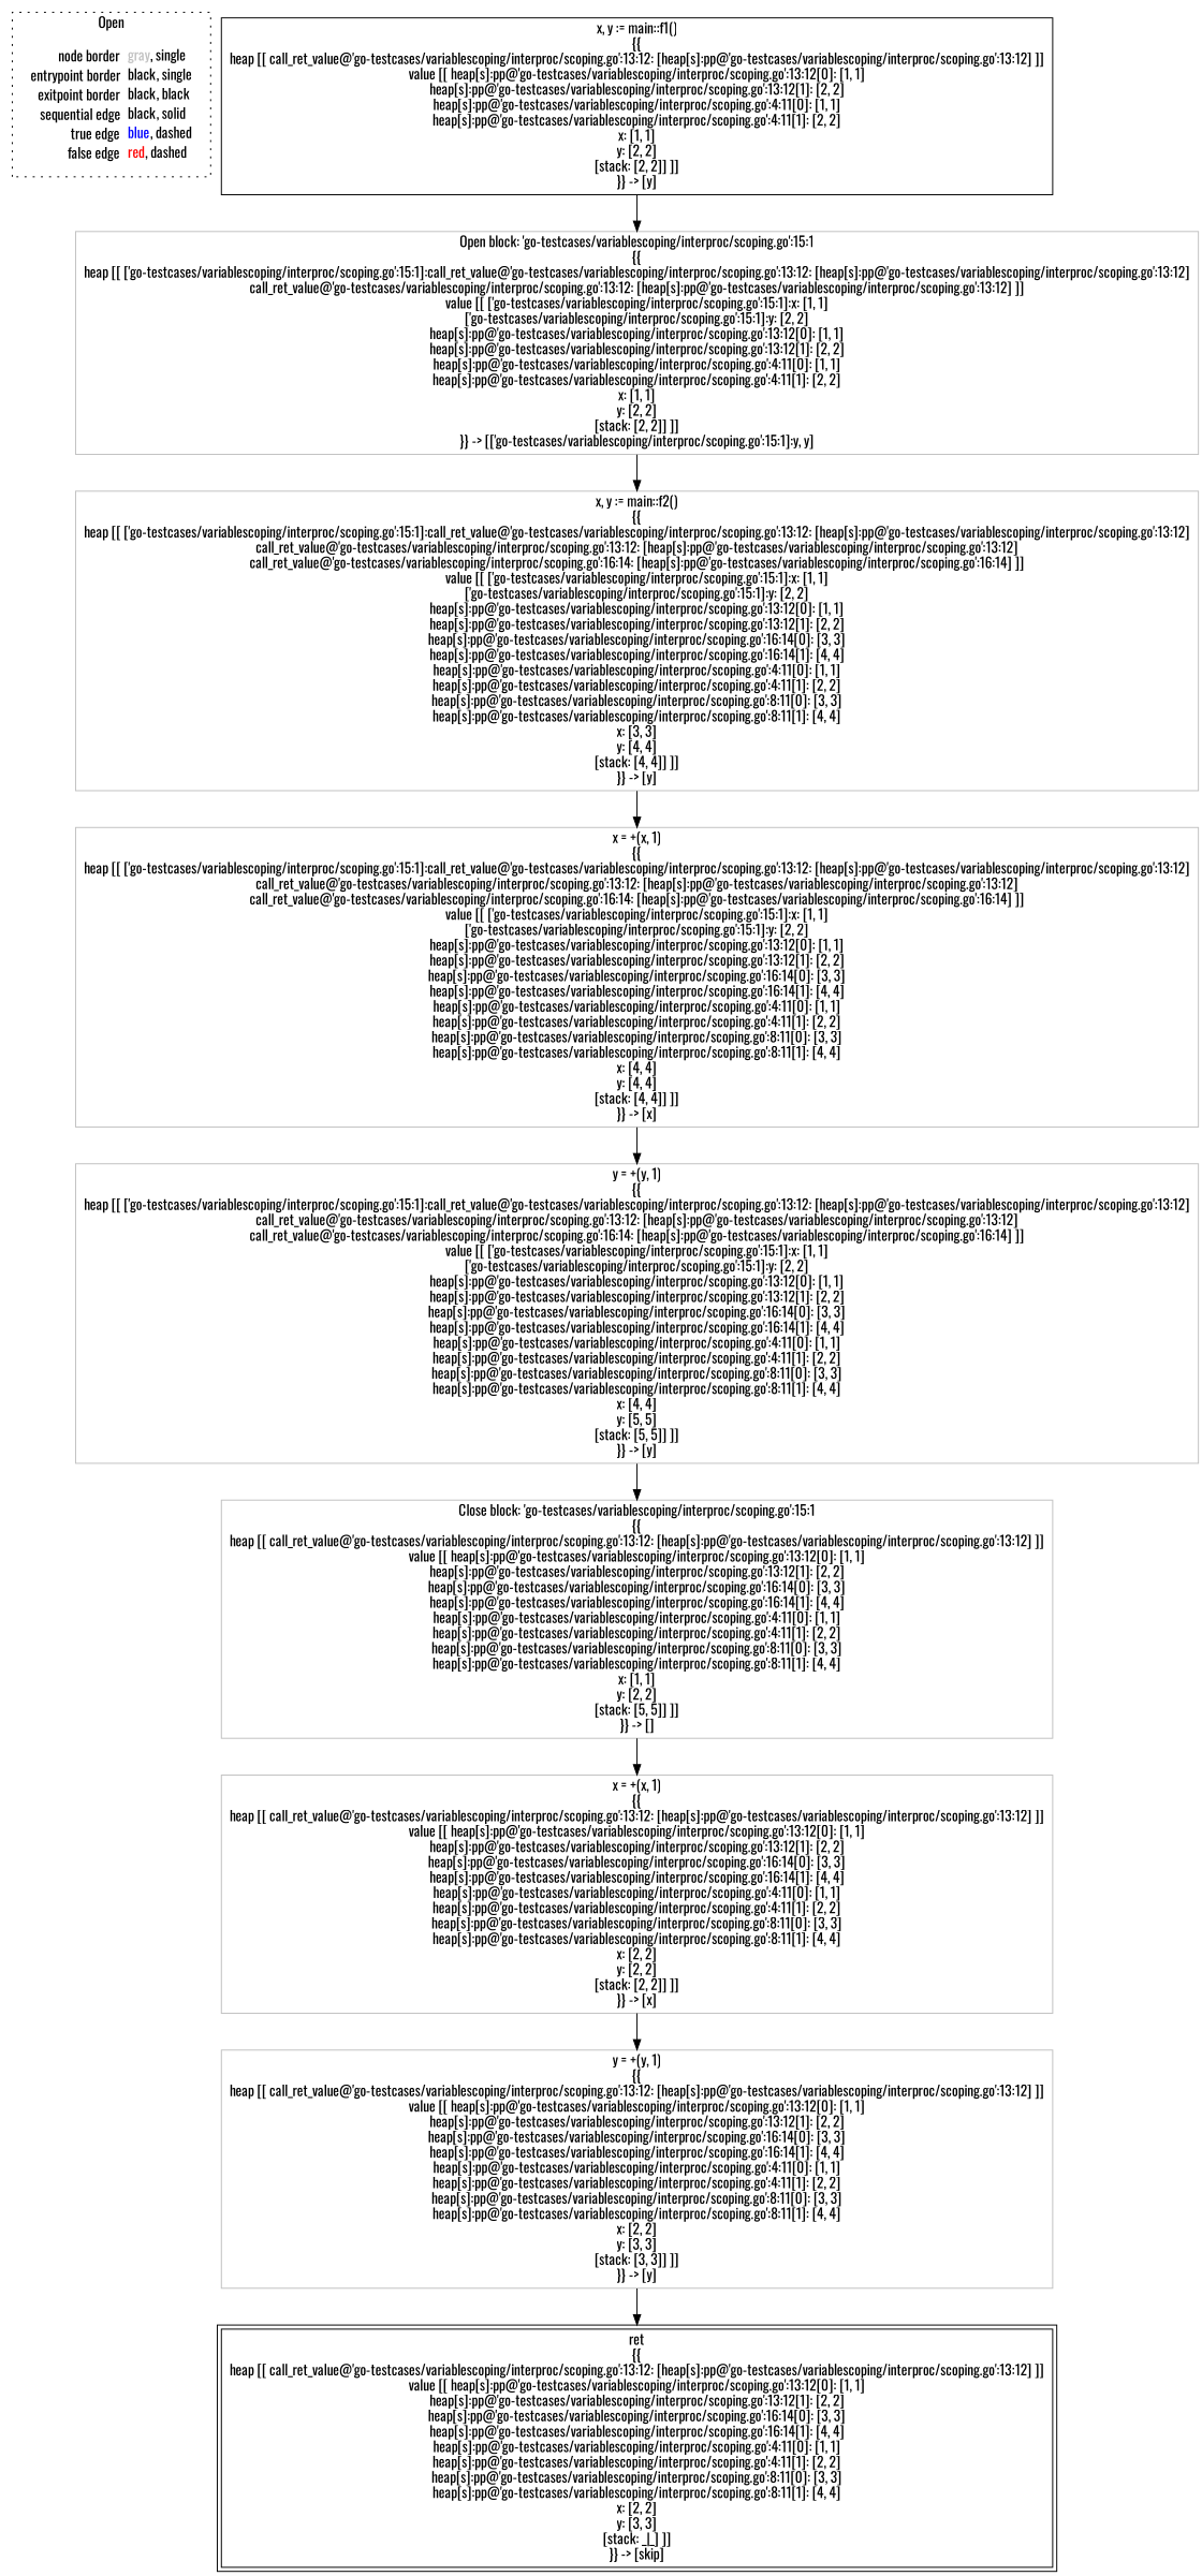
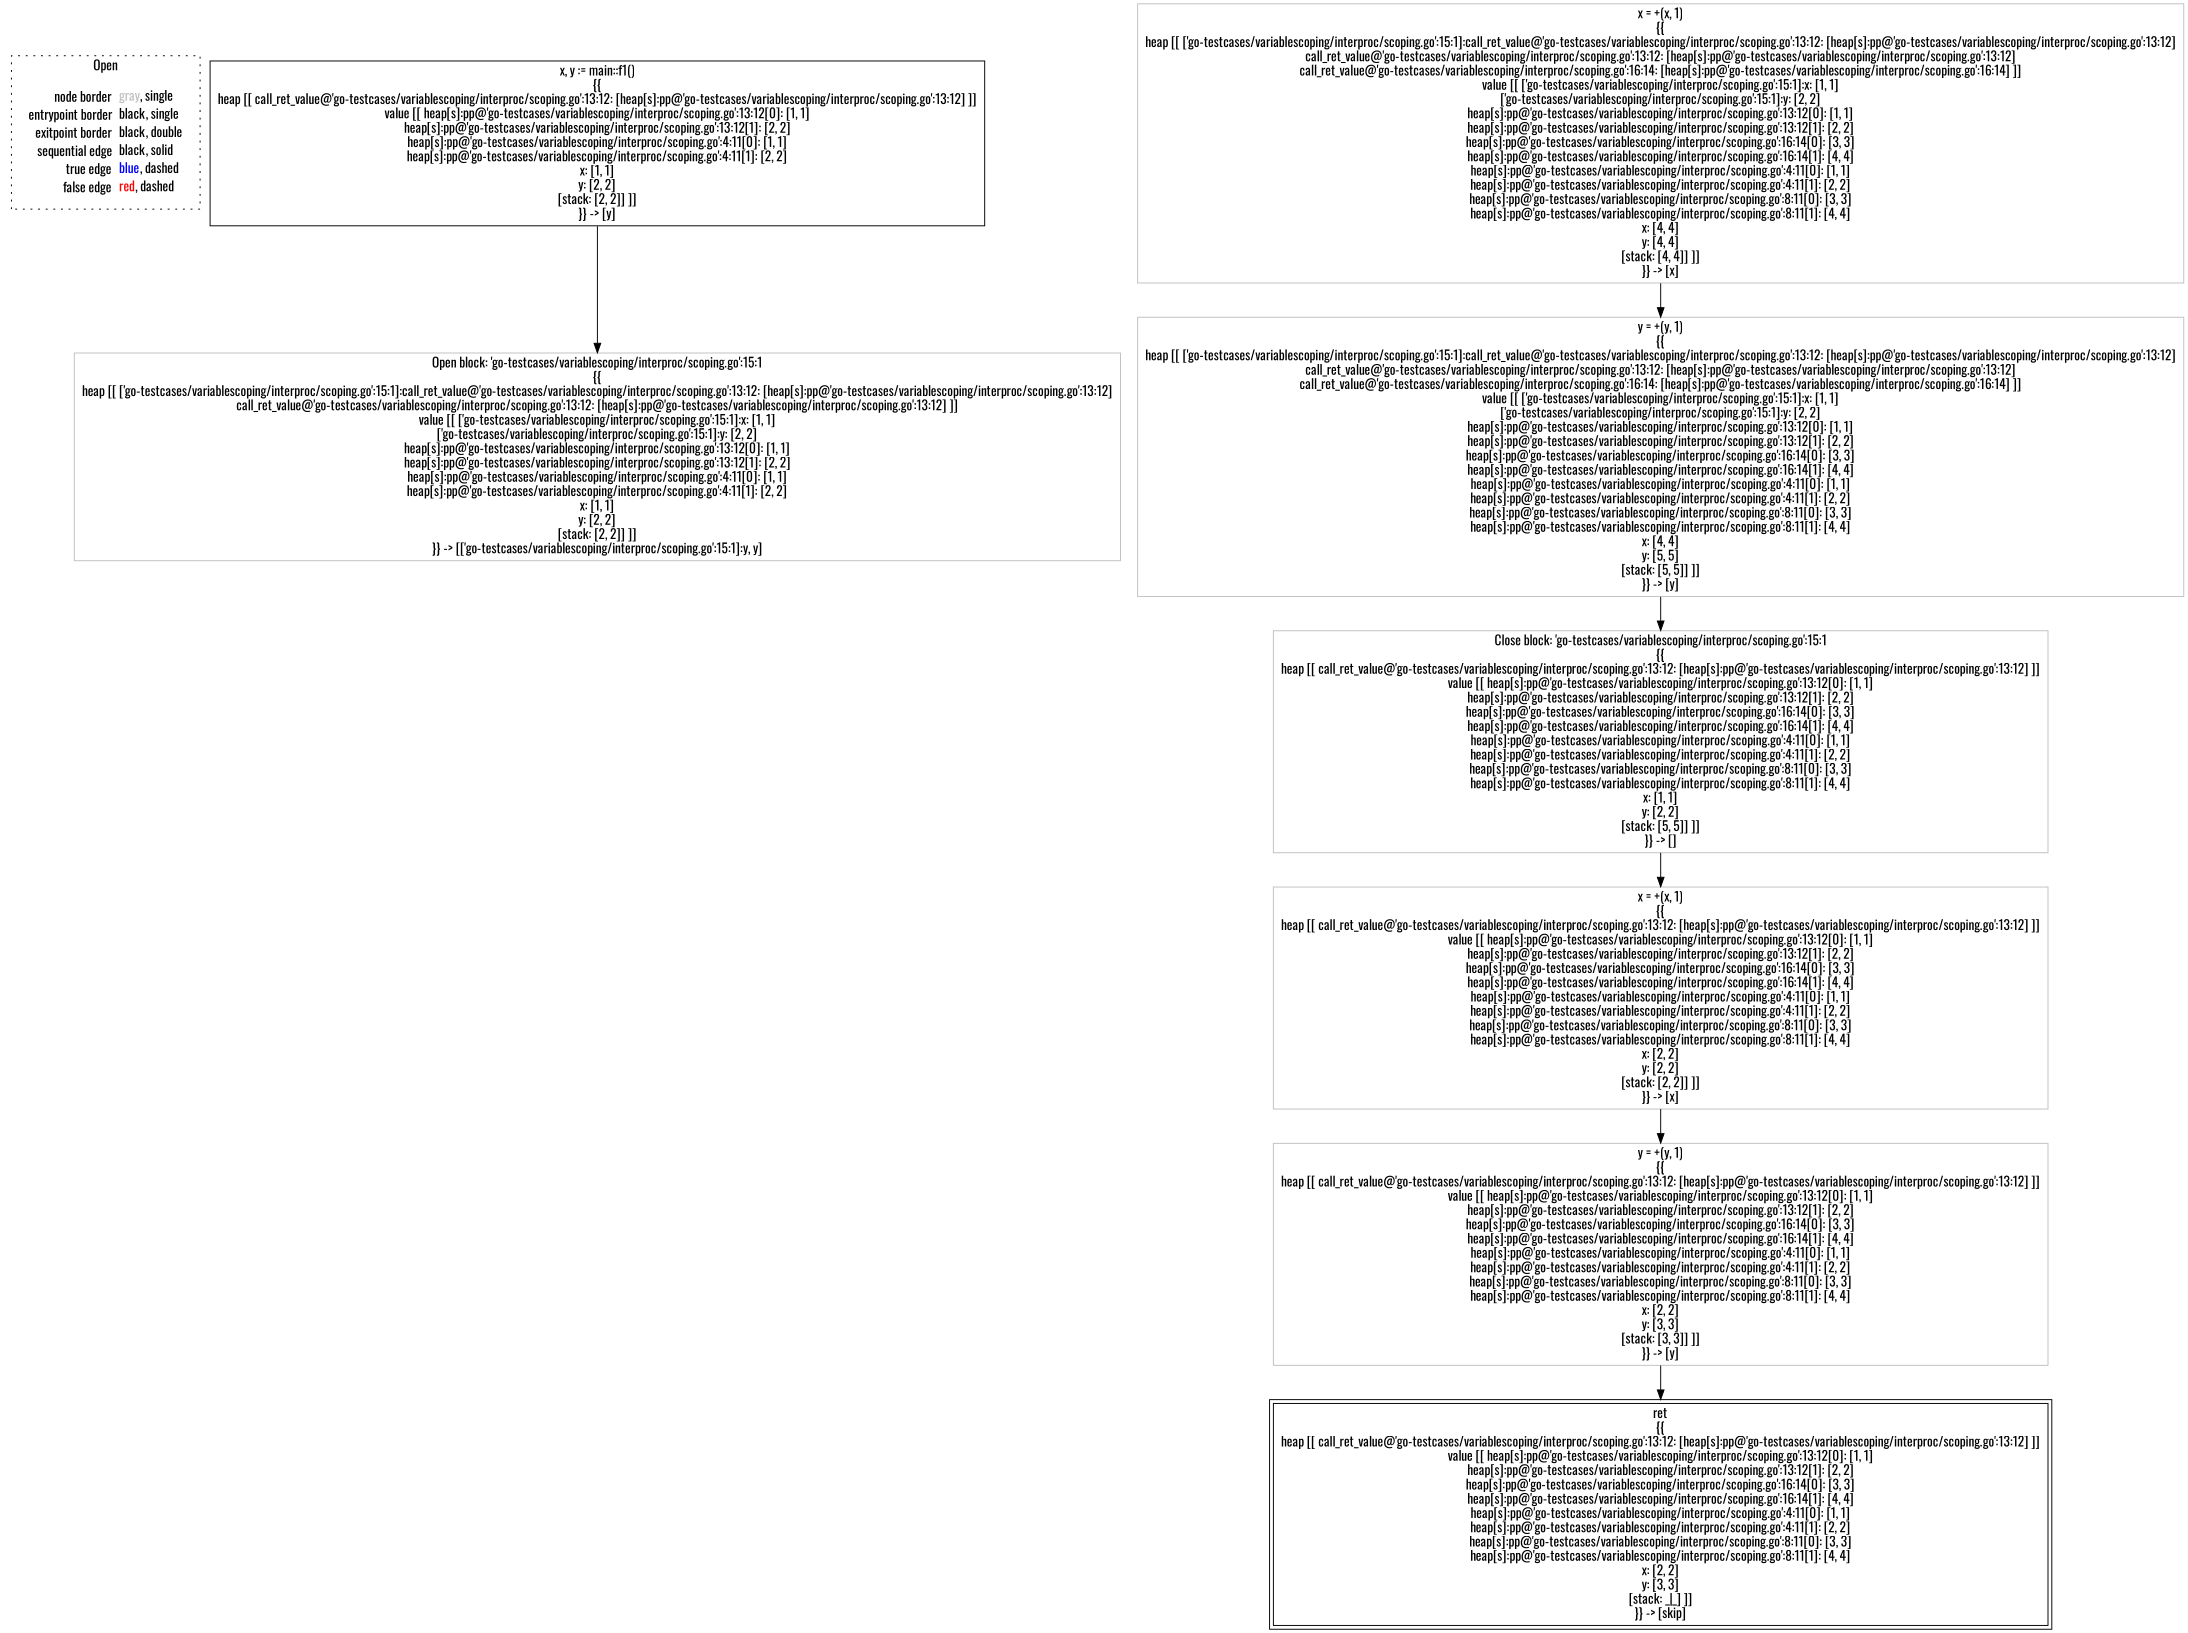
  digraph {
    fontname=Oswald
    node [fontname=Oswald shape=rect color=gray]
    edge [color=black fontname=Oswald]
-   n1 [label=<<table border="0" cellpadding="2" cellspacing="0" cellborder="0"><tr><td align="right">node border&nbsp;</td><td align="left"><font color="gray">gray</font>, single</td></tr><tr><td align="right">entrypoint border&nbsp;</td><td align="left"><font color="black">black</font>, single</td></tr><tr><td align="right">exitpoint border&nbsp;</td><td align="left"><font color="black">black</font>, black</td></tr><tr><td align="right">sequential edge&nbsp;</td><td align="left"><font color="black">black</font>, solid</td></tr><tr><td align="right">true edge&nbsp;</td><td align="left"><font color="blue">blue</font>, dashed</td></tr><tr><td align="right">false edge&nbsp;</td><td align="left"><font color="red">red</font>, dashed</td></tr></table>> shape=plaintext color=""]
+   n1 [label=<<table border="0" cellpadding="2" cellspacing="0" cellborder="0"><tr><td align="right">node border&nbsp;</td><td align="left"><font color="gray">gray</font>, single</td></tr><tr><td align="right">entrypoint border&nbsp;</td><td align="left"><font color="black">black</font>, single</td></tr><tr><td align="right">exitpoint border&nbsp;</td><td align="left"><font color="black">black</font>, double</td></tr><tr><td align="right">sequential edge&nbsp;</td><td align="left"><font color="black">black</font>, solid</td></tr><tr><td align="right">true edge&nbsp;</td><td align="left"><font color="blue">blue</font>, dashed</td></tr><tr><td align="right">false edge&nbsp;</td><td align="left"><font color="red">red</font>, dashed</td></tr></table>> shape=plaintext color=""]
    n2 [color=black label=<x, y := main::f1()<BR/>{{<BR/>heap [[ call_ret_value@'go-testcases/variablescoping/interproc/scoping.go':13:12: [heap[s]:pp@'go-testcases/variablescoping/interproc/scoping.go':13:12] ]]<BR/>value [[ heap[s]:pp@'go-testcases/variablescoping/interproc/scoping.go':13:12[0]: [1, 1]<BR/>heap[s]:pp@'go-testcases/variablescoping/interproc/scoping.go':13:12[1]: [2, 2]<BR/>heap[s]:pp@'go-testcases/variablescoping/interproc/scoping.go':4:11[0]: [1, 1]<BR/>heap[s]:pp@'go-testcases/variablescoping/interproc/scoping.go':4:11[1]: [2, 2]<BR/>x: [1, 1]<BR/>y: [2, 2]<BR/>[stack: [2, 2]] ]]<BR/>}} -&gt; [y]>]
    n3 [label=<Open block: 'go-testcases/variablescoping/interproc/scoping.go':15:1<BR/>{{<BR/>heap [[ ['go-testcases/variablescoping/interproc/scoping.go':15:1]:call_ret_value@'go-testcases/variablescoping/interproc/scoping.go':13:12: [heap[s]:pp@'go-testcases/variablescoping/interproc/scoping.go':13:12]<BR/>call_ret_value@'go-testcases/variablescoping/interproc/scoping.go':13:12: [heap[s]:pp@'go-testcases/variablescoping/interproc/scoping.go':13:12] ]]<BR/>value [[ ['go-testcases/variablescoping/interproc/scoping.go':15:1]:x: [1, 1]<BR/>['go-testcases/variablescoping/interproc/scoping.go':15:1]:y: [2, 2]<BR/>heap[s]:pp@'go-testcases/variablescoping/interproc/scoping.go':13:12[0]: [1, 1]<BR/>heap[s]:pp@'go-testcases/variablescoping/interproc/scoping.go':13:12[1]: [2, 2]<BR/>heap[s]:pp@'go-testcases/variablescoping/interproc/scoping.go':4:11[0]: [1, 1]<BR/>heap[s]:pp@'go-testcases/variablescoping/interproc/scoping.go':4:11[1]: [2, 2]<BR/>x: [1, 1]<BR/>y: [2, 2]<BR/>[stack: [2, 2]] ]]<BR/>}} -&gt; [['go-testcases/variablescoping/interproc/scoping.go':15:1]:y, y]>]
-   n4 [label=<x, y := main::f2()<BR/>{{<BR/>heap [[ ['go-testcases/variablescoping/interproc/scoping.go':15:1]:call_ret_value@'go-testcases/variablescoping/interproc/scoping.go':13:12: [heap[s]:pp@'go-testcases/variablescoping/interproc/scoping.go':13:12]<BR/>call_ret_value@'go-testcases/variablescoping/interproc/scoping.go':13:12: [heap[s]:pp@'go-testcases/variablescoping/interproc/scoping.go':13:12]<BR/>call_ret_value@'go-testcases/variablescoping/interproc/scoping.go':16:14: [heap[s]:pp@'go-testcases/variablescoping/interproc/scoping.go':16:14] ]]<BR/>value [[ ['go-testcases/variablescoping/interproc/scoping.go':15:1]:x: [1, 1]<BR/>['go-testcases/variablescoping/interproc/scoping.go':15:1]:y: [2, 2]<BR/>heap[s]:pp@'go-testcases/variablescoping/interproc/scoping.go':13:12[0]: [1, 1]<BR/>heap[s]:pp@'go-testcases/variablescoping/interproc/scoping.go':13:12[1]: [2, 2]<BR/>heap[s]:pp@'go-testcases/variablescoping/interproc/scoping.go':16:14[0]: [3, 3]<BR/>heap[s]:pp@'go-testcases/variablescoping/interproc/scoping.go':16:14[1]: [4, 4]<BR/>heap[s]:pp@'go-testcases/variablescoping/interproc/scoping.go':4:11[0]: [1, 1]<BR/>heap[s]:pp@'go-testcases/variablescoping/interproc/scoping.go':4:11[1]: [2, 2]<BR/>heap[s]:pp@'go-testcases/variablescoping/interproc/scoping.go':8:11[0]: [3, 3]<BR/>heap[s]:pp@'go-testcases/variablescoping/interproc/scoping.go':8:11[1]: [4, 4]<BR/>x: [3, 3]<BR/>y: [4, 4]<BR/>[stack: [4, 4]] ]]<BR/>}} -&gt; [y]>]
    n5 [label=<x = +(x, 1)<BR/>{{<BR/>heap [[ ['go-testcases/variablescoping/interproc/scoping.go':15:1]:call_ret_value@'go-testcases/variablescoping/interproc/scoping.go':13:12: [heap[s]:pp@'go-testcases/variablescoping/interproc/scoping.go':13:12]<BR/>call_ret_value@'go-testcases/variablescoping/interproc/scoping.go':13:12: [heap[s]:pp@'go-testcases/variablescoping/interproc/scoping.go':13:12]<BR/>call_ret_value@'go-testcases/variablescoping/interproc/scoping.go':16:14: [heap[s]:pp@'go-testcases/variablescoping/interproc/scoping.go':16:14] ]]<BR/>value [[ ['go-testcases/variablescoping/interproc/scoping.go':15:1]:x: [1, 1]<BR/>['go-testcases/variablescoping/interproc/scoping.go':15:1]:y: [2, 2]<BR/>heap[s]:pp@'go-testcases/variablescoping/interproc/scoping.go':13:12[0]: [1, 1]<BR/>heap[s]:pp@'go-testcases/variablescoping/interproc/scoping.go':13:12[1]: [2, 2]<BR/>heap[s]:pp@'go-testcases/variablescoping/interproc/scoping.go':16:14[0]: [3, 3]<BR/>heap[s]:pp@'go-testcases/variablescoping/interproc/scoping.go':16:14[1]: [4, 4]<BR/>heap[s]:pp@'go-testcases/variablescoping/interproc/scoping.go':4:11[0]: [1, 1]<BR/>heap[s]:pp@'go-testcases/variablescoping/interproc/scoping.go':4:11[1]: [2, 2]<BR/>heap[s]:pp@'go-testcases/variablescoping/interproc/scoping.go':8:11[0]: [3, 3]<BR/>heap[s]:pp@'go-testcases/variablescoping/interproc/scoping.go':8:11[1]: [4, 4]<BR/>x: [4, 4]<BR/>y: [4, 4]<BR/>[stack: [4, 4]] ]]<BR/>}} -&gt; [x]>]
    n6 [label=<y = +(y, 1)<BR/>{{<BR/>heap [[ call_ret_value@'go-testcases/variablescoping/interproc/scoping.go':13:12: [heap[s]:pp@'go-testcases/variablescoping/interproc/scoping.go':13:12] ]]<BR/>value [[ heap[s]:pp@'go-testcases/variablescoping/interproc/scoping.go':13:12[0]: [1, 1]<BR/>heap[s]:pp@'go-testcases/variablescoping/interproc/scoping.go':13:12[1]: [2, 2]<BR/>heap[s]:pp@'go-testcases/variablescoping/interproc/scoping.go':16:14[0]: [3, 3]<BR/>heap[s]:pp@'go-testcases/variablescoping/interproc/scoping.go':16:14[1]: [4, 4]<BR/>heap[s]:pp@'go-testcases/variablescoping/interproc/scoping.go':4:11[0]: [1, 1]<BR/>heap[s]:pp@'go-testcases/variablescoping/interproc/scoping.go':4:11[1]: [2, 2]<BR/>heap[s]:pp@'go-testcases/variablescoping/interproc/scoping.go':8:11[0]: [3, 3]<BR/>heap[s]:pp@'go-testcases/variablescoping/interproc/scoping.go':8:11[1]: [4, 4]<BR/>x: [2, 2]<BR/>y: [3, 3]<BR/>[stack: [3, 3]] ]]<BR/>}} -&gt; [y]>]
    n7 [color=black label=<ret<BR/>{{<BR/>heap [[ call_ret_value@'go-testcases/variablescoping/interproc/scoping.go':13:12: [heap[s]:pp@'go-testcases/variablescoping/interproc/scoping.go':13:12] ]]<BR/>value [[ heap[s]:pp@'go-testcases/variablescoping/interproc/scoping.go':13:12[0]: [1, 1]<BR/>heap[s]:pp@'go-testcases/variablescoping/interproc/scoping.go':13:12[1]: [2, 2]<BR/>heap[s]:pp@'go-testcases/variablescoping/interproc/scoping.go':16:14[0]: [3, 3]<BR/>heap[s]:pp@'go-testcases/variablescoping/interproc/scoping.go':16:14[1]: [4, 4]<BR/>heap[s]:pp@'go-testcases/variablescoping/interproc/scoping.go':4:11[0]: [1, 1]<BR/>heap[s]:pp@'go-testcases/variablescoping/interproc/scoping.go':4:11[1]: [2, 2]<BR/>heap[s]:pp@'go-testcases/variablescoping/interproc/scoping.go':8:11[0]: [3, 3]<BR/>heap[s]:pp@'go-testcases/variablescoping/interproc/scoping.go':8:11[1]: [4, 4]<BR/>x: [2, 2]<BR/>y: [3, 3]<BR/>[stack: _|_] ]]<BR/>}} -&gt; [skip]> peripheries=2]
    n8 [label=<y = +(y, 1)<BR/>{{<BR/>heap [[ ['go-testcases/variablescoping/interproc/scoping.go':15:1]:call_ret_value@'go-testcases/variablescoping/interproc/scoping.go':13:12: [heap[s]:pp@'go-testcases/variablescoping/interproc/scoping.go':13:12]<BR/>call_ret_value@'go-testcases/variablescoping/interproc/scoping.go':13:12: [heap[s]:pp@'go-testcases/variablescoping/interproc/scoping.go':13:12]<BR/>call_ret_value@'go-testcases/variablescoping/interproc/scoping.go':16:14: [heap[s]:pp@'go-testcases/variablescoping/interproc/scoping.go':16:14] ]]<BR/>value [[ ['go-testcases/variablescoping/interproc/scoping.go':15:1]:x: [1, 1]<BR/>['go-testcases/variablescoping/interproc/scoping.go':15:1]:y: [2, 2]<BR/>heap[s]:pp@'go-testcases/variablescoping/interproc/scoping.go':13:12[0]: [1, 1]<BR/>heap[s]:pp@'go-testcases/variablescoping/interproc/scoping.go':13:12[1]: [2, 2]<BR/>heap[s]:pp@'go-testcases/variablescoping/interproc/scoping.go':16:14[0]: [3, 3]<BR/>heap[s]:pp@'go-testcases/variablescoping/interproc/scoping.go':16:14[1]: [4, 4]<BR/>heap[s]:pp@'go-testcases/variablescoping/interproc/scoping.go':4:11[0]: [1, 1]<BR/>heap[s]:pp@'go-testcases/variablescoping/interproc/scoping.go':4:11[1]: [2, 2]<BR/>heap[s]:pp@'go-testcases/variablescoping/interproc/scoping.go':8:11[0]: [3, 3]<BR/>heap[s]:pp@'go-testcases/variablescoping/interproc/scoping.go':8:11[1]: [4, 4]<BR/>x: [4, 4]<BR/>y: [5, 5]<BR/>[stack: [5, 5]] ]]<BR/>}} -&gt; [y]>]
    n9 [label=<Close block: 'go-testcases/variablescoping/interproc/scoping.go':15:1<BR/>{{<BR/>heap [[ call_ret_value@'go-testcases/variablescoping/interproc/scoping.go':13:12: [heap[s]:pp@'go-testcases/variablescoping/interproc/scoping.go':13:12] ]]<BR/>value [[ heap[s]:pp@'go-testcases/variablescoping/interproc/scoping.go':13:12[0]: [1, 1]<BR/>heap[s]:pp@'go-testcases/variablescoping/interproc/scoping.go':13:12[1]: [2, 2]<BR/>heap[s]:pp@'go-testcases/variablescoping/interproc/scoping.go':16:14[0]: [3, 3]<BR/>heap[s]:pp@'go-testcases/variablescoping/interproc/scoping.go':16:14[1]: [4, 4]<BR/>heap[s]:pp@'go-testcases/variablescoping/interproc/scoping.go':4:11[0]: [1, 1]<BR/>heap[s]:pp@'go-testcases/variablescoping/interproc/scoping.go':4:11[1]: [2, 2]<BR/>heap[s]:pp@'go-testcases/variablescoping/interproc/scoping.go':8:11[0]: [3, 3]<BR/>heap[s]:pp@'go-testcases/variablescoping/interproc/scoping.go':8:11[1]: [4, 4]<BR/>x: [1, 1]<BR/>y: [2, 2]<BR/>[stack: [5, 5]] ]]<BR/>}} -&gt; []>]
    n10 [label=<x = +(x, 1)<BR/>{{<BR/>heap [[ call_ret_value@'go-testcases/variablescoping/interproc/scoping.go':13:12: [heap[s]:pp@'go-testcases/variablescoping/interproc/scoping.go':13:12] ]]<BR/>value [[ heap[s]:pp@'go-testcases/variablescoping/interproc/scoping.go':13:12[0]: [1, 1]<BR/>heap[s]:pp@'go-testcases/variablescoping/interproc/scoping.go':13:12[1]: [2, 2]<BR/>heap[s]:pp@'go-testcases/variablescoping/interproc/scoping.go':16:14[0]: [3, 3]<BR/>heap[s]:pp@'go-testcases/variablescoping/interproc/scoping.go':16:14[1]: [4, 4]<BR/>heap[s]:pp@'go-testcases/variablescoping/interproc/scoping.go':4:11[0]: [1, 1]<BR/>heap[s]:pp@'go-testcases/variablescoping/interproc/scoping.go':4:11[1]: [2, 2]<BR/>heap[s]:pp@'go-testcases/variablescoping/interproc/scoping.go':8:11[0]: [3, 3]<BR/>heap[s]:pp@'go-testcases/variablescoping/interproc/scoping.go':8:11[1]: [4, 4]<BR/>x: [2, 2]<BR/>y: [2, 2]<BR/>[stack: [2, 2]] ]]<BR/>}} -&gt; [x]>]
    subgraph cluster_1 {
      label=Open
      style=dotted
      n1
    }
    n2 -> n3
-   n3 -> n4
-   n4 -> n5
    n5 -> n8
    n6 -> n7
    n8 -> n9
    n9 -> n10
    n10 -> n6
  }
